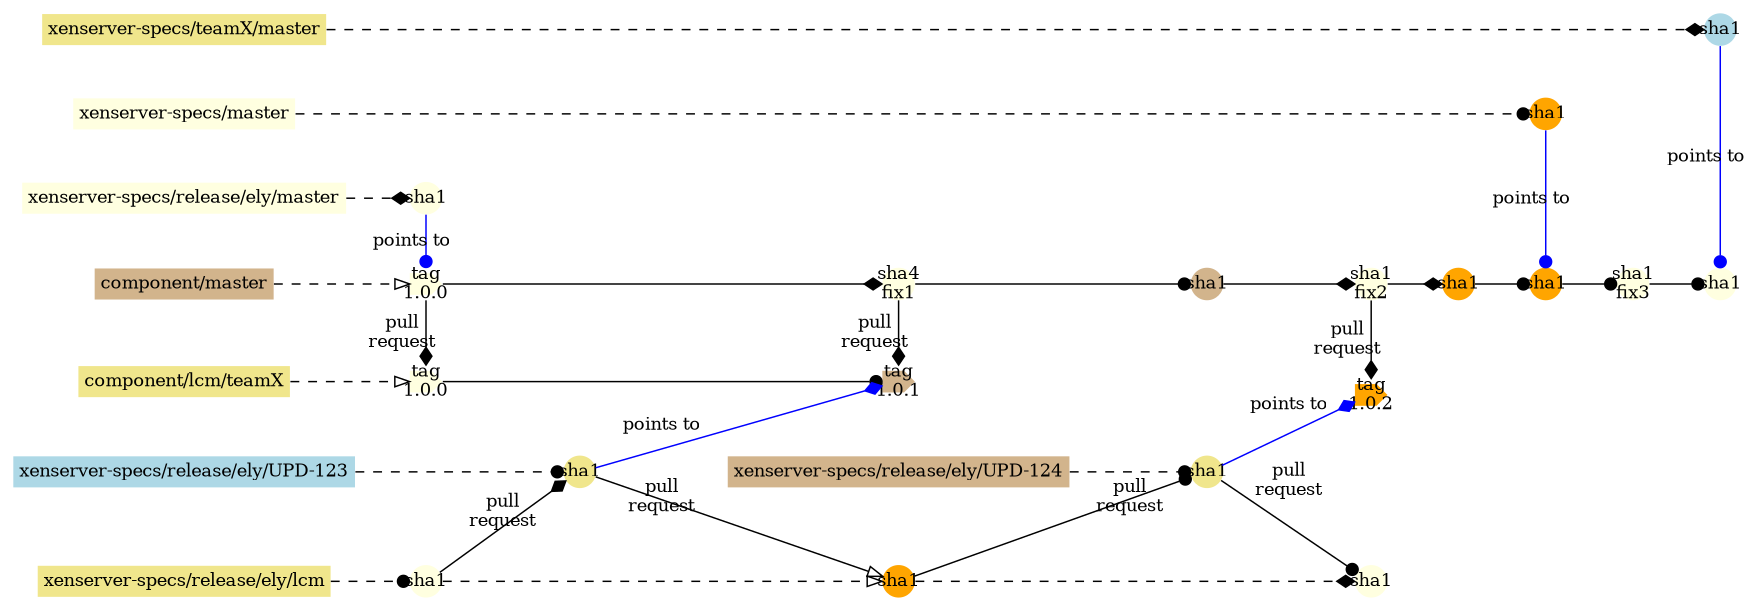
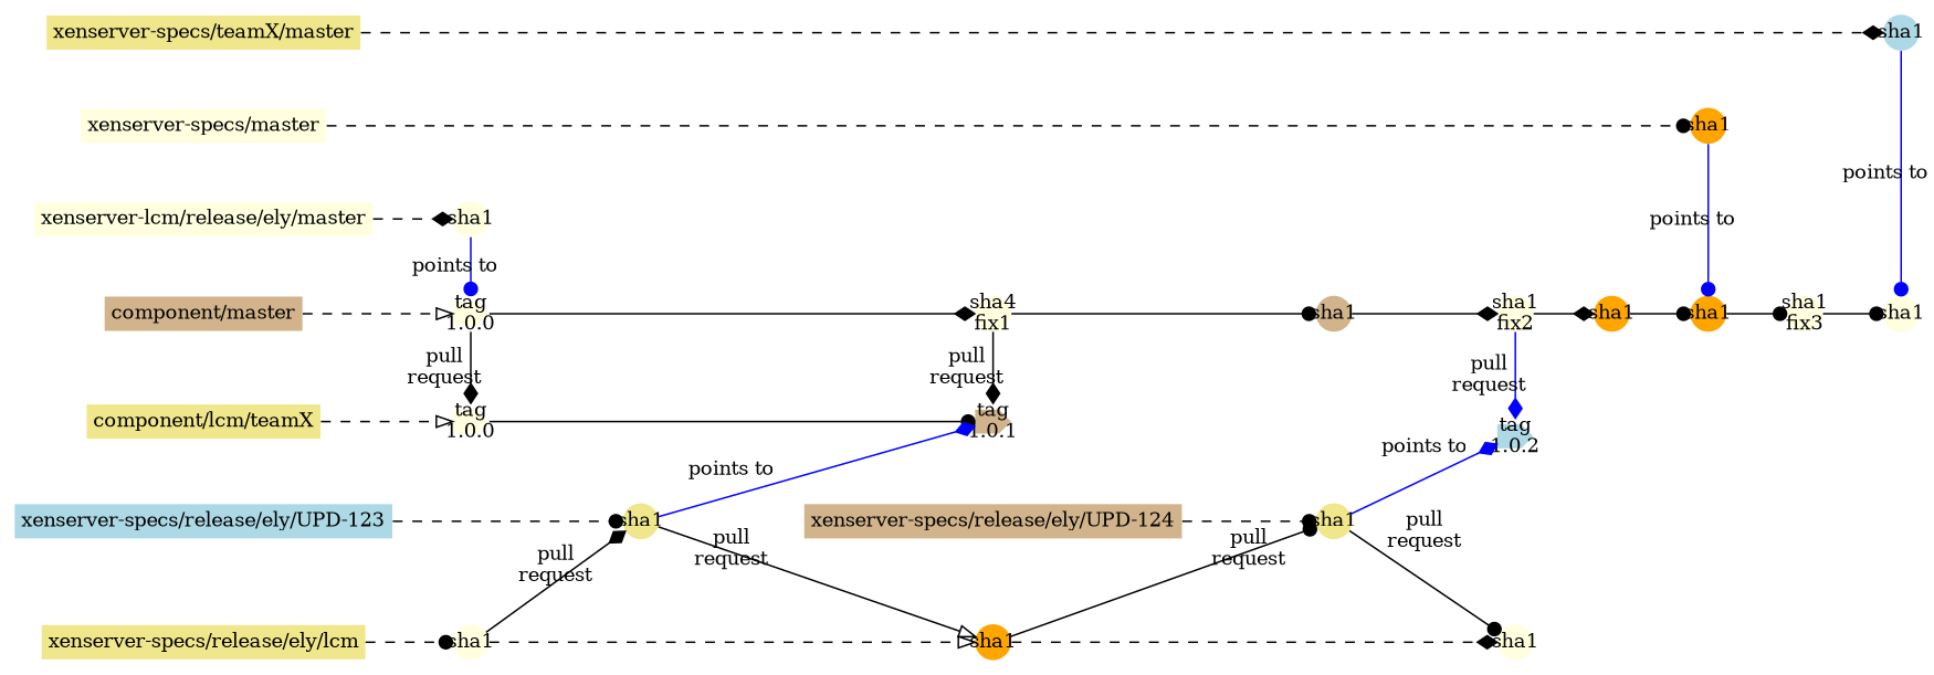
  strict digraph {
    forcelabels=false
    rankdir=LR
    splines=line
    node [color=black fillcolor=lightyellow fixedsize=true font=Consolas fontcolor=black fontsize="12pt" penwidth=0 shape=circle style=filled]
    edge [color=black font=Consolas fontcolor=black fontsize="12pt" style=filled arrowhead=dot weight=100]
    n1 [arrowhead=none color="#b0b0b0" fillcolor=khaki fixedsize=false height=0 label="xenserver-specs/teamX/master" margin=0.05 shape=none style="dashed,filled" width=0]
    n2 [arrowhead=none color="#b0b0b0" fixedsize=false height=0 label="xenserver-specs/master" margin=0.05 shape=none style="dashed,filled" width=0]
-   n3 [arrowhead=none color="#b0b0b0" fixedsize=false height=0 label="xenserver-specs/release/ely/master" margin=0.05 shape=none style="dashed,filled" width=0]
+   n3 [arrowhead=none color="#b0b0b0" fixedsize=false height=0 label="xenserver-lcm/release/ely/master" margin=0.05 shape=none style="dashed,filled" width=0]
    n4 [arrowhead=none color="#b0b0b0" fillcolor=tan fixedsize=false height=0 label="component/master" margin=0.05 shape=none style="dashed,filled" width=0]
    n5 [arrowhead=none color="#b0b0b0" fillcolor=khaki fixedsize=false height=0 label="component/lcm/teamX" margin=0.05 shape=none style="dashed,filled" width=0]
    n6 [arrowhead=none color="#b0b0b0" fillcolor=lightblue fixedsize=false height=0 label="xenserver-specs/release/ely/UPD-123" margin=0.05 shape=none style="dashed,filled" width=0]
    n7 [arrowhead=none color="#b0b0b0" fillcolor=khaki fixedsize=false height=0 label="xenserver-specs/release/ely/lcm" margin=0.05 shape=none style="dashed,filled" width=0]
    n8 [height=0.3 label=sha1 width=0.3]
    n9 [height=0.3 label="tag\n1.0.0" shape=cds width=0.3]
    n10 [fillcolor=orange height=0.3 label=sha1 width=0.3]
    n11 [fillcolor=orange height=0.3 label=sha1 width=0.3]
    n12 [fillcolor=lightblue height=0.3 label=sha1 width=0.3]
    n13 [height=0.3 label=sha1 width=0.3]
    n14 [height=0.3 label="tag\n1.0.0" shape=cds width=0.3]
    n15 [height=0.3 label="sha4\nfix1" width=0.3]
    n16 [fillcolor=tan height=0.3 label="tag\n1.0.1" shape=cds width=0.3]
    n17 [height=0.3 label="sha1\nfix2" width=0.3]
-   n18 [fillcolor=orange height=0.3 label="tag\n1.0.2" shape=cds width=0.3]
+   n18 [fillcolor=lightblue height=0.3 label="tag\n1.0.2" shape=cds width=0.3]
    n19 [fillcolor=khaki height=0.3 label=sha1 width=0.3]
    n20 [height=0.3 label=sha1 width=0.3]
    n21 [height=0.3 label="sha1\nfix3" width=0.3]
    n22 [fillcolor=tan height=0.3 label=sha1 width=0.3]
    n23 [fillcolor=orange height=0.3 label=sha1 width=0.3]
    n24 [fillcolor=orange height=0.3 label=sha1 width=0.3]
    n25 [arrowhead=none color="#b0b0b0" fillcolor=tan fixedsize=false height=0 label="xenserver-specs/release/ely/UPD-124" margin=0.05 shape=none style="dashed,filled" width=0]
    n26 [fillcolor=khaki height=0.3 label=sha1 width=0.3]
    n27 [height=0.3 label=sha1 width=0.3]
    subgraph sub_1 {
      rank=same
      n1
      n2
      n3
      n4
      n5
      n6
      n7
    }
    subgraph sub_2 {
      rank=same
      n8
      n9
    }
    subgraph sub_3 {
      rank=same
      n10
      n11
    }
    subgraph sub_4 {
      rank=same
      n12
      n13
    }
    subgraph sub_5 {
      rank=same
      n9
      n14
    }
    subgraph sub_6 {
      rank=same
      n15
      n16
    }
    subgraph sub_7 {
      rank=same
      n17
      n18
    }
    n1 -> n2 [style=invis arrowhead="" weight=""]
    n1 -> n12 [arrowhead=diamond style=dashed]
    n2 -> n3 [style=invis arrowhead="" weight=""]
    n2 -> n10 [style=dashed]
    n3 -> n4 [style=invis arrowhead="" weight=""]
    n3 -> n8 [arrowhead=diamond style=dashed]
    n4 -> n5 [style=invis arrowhead="" weight=""]
    n4 -> n9 [arrowhead=onormal style=dashed]
    n5 -> n6 [style=invis arrowhead="" weight=""]
    n5 -> n14 [arrowhead=onormal style=dashed]
    n6 -> n7 [style=invis arrowhead="" weight=""]
    n6 -> n19 [style=dashed]
    n7 -> n20 [style=dashed]
    n8 -> n9 [color=blue label="points to" weight=1]
    n9 -> n14 [arrowhead=diamond label="pull\nrequest" weight=1]
    n9 -> n15 [arrowhead=diamond]
    n10 -> n11 [color=blue label="points to" weight=1]
    n11 -> n21
    n12 -> n13 [color=blue label="points to" weight=1]
    n14 -> n16
    n15 -> n16 [arrowhead=diamond label="pull\nrequest" weight=1]
    n15 -> n22
-   n17 -> n18 [arrowhead=diamond label="pull\nrequest" weight=1]
+   n17 -> n18 [arrowhead=diamond color=blue label="pull\nrequest" weight=1]
    n17 -> n23 [arrowhead=diamond]
    n19 -> n16 [arrowhead=diamond color=blue label="points to" weight=1]
    n19 -> n24 [arrowhead=onormal label="pull\nrequest" weight=1]
    n19 -> n25 [arrowhead=none style=invis]
    n20 -> n19 [arrowhead=diamond label="pull\nrequest" weight=1]
    n20 -> n24 [arrowhead=onormal style=dashed]
    n21 -> n13
    n22 -> n17 [arrowhead=diamond]
    n23 -> n11
    n24 -> n26 [label="pull\nrequest" weight=1]
    n24 -> n27 [arrowhead=diamond style=dashed]
    n25 -> n26 [style=dashed]
    n26 -> n18 [arrowhead=diamond color=blue label="points to" weight=1]
    n26 -> n27 [label="pull\nrequest" weight=1]
  }
